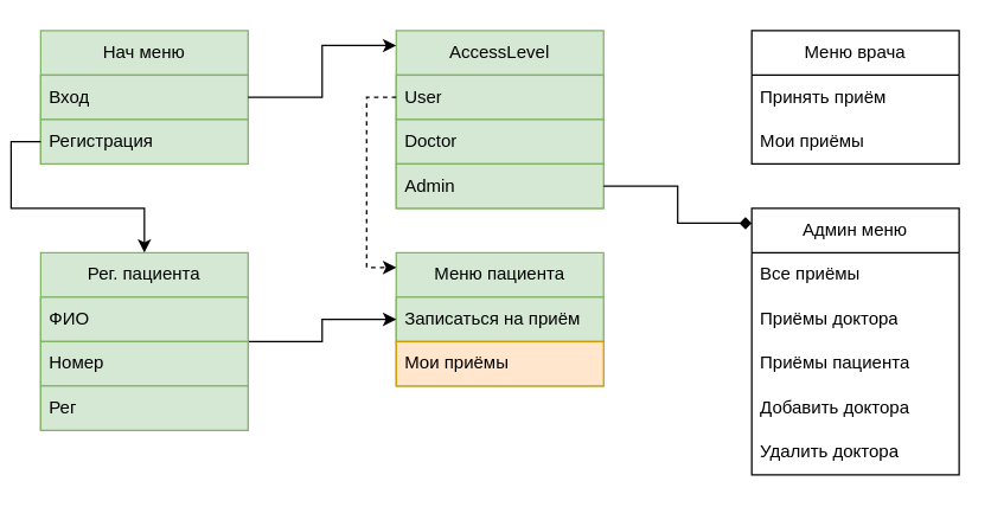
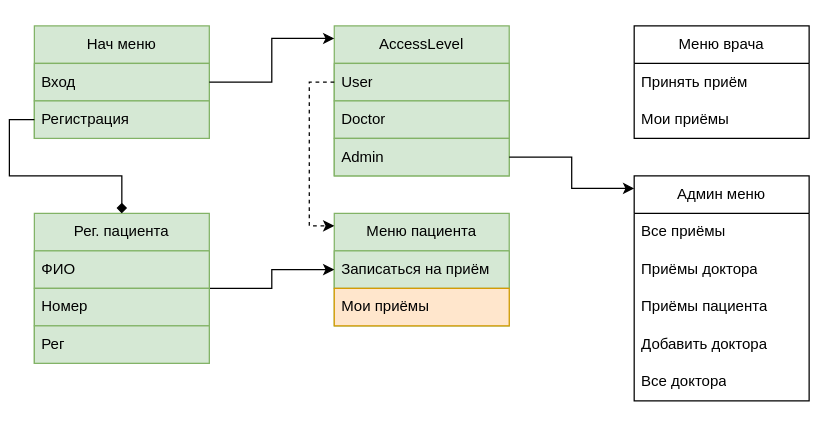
  <mxCell id="0" />
  <mxCell id="1" parent="0" />
  <mxCell id="2" value="Нач меню" style="swimlane;fontStyle=0;childLayout=stackLayout;horizontal=1;startSize=30;horizontalStack=0;resizeParent=1;resizeParentMax=0;resizeLast=0;collapsible=1;marginBottom=0;whiteSpace=wrap;html=1;fillColor=#d5e8d4;strokeColor=#82b366;" parent="1" vertex="1"><mxGeometry x="20" y="20" width="140" height="90" as="geometry" /></mxCell>
  <mxCell id="3" value="Вход" style="text;strokeColor=#82b366;fillColor=#d5e8d4;align=left;verticalAlign=middle;spacingLeft=4;spacingRight=4;overflow=hidden;points=[[0,0.5],[1,0.5]];portConstraint=eastwest;rotatable=0;whiteSpace=wrap;html=1;" parent="2" vertex="1"><mxGeometry y="30" width="140" height="30" as="geometry" /></mxCell>
  <mxCell id="4" value="Регистрация" style="text;strokeColor=#82b366;fillColor=#d5e8d4;align=left;verticalAlign=middle;spacingLeft=4;spacingRight=4;overflow=hidden;points=[[0,0.5],[1,0.5]];portConstraint=eastwest;rotatable=0;whiteSpace=wrap;html=1;" parent="2" vertex="1"><mxGeometry y="60" width="140" height="30" as="geometry" /></mxCell>
  <mxCell id="5" value="Админ меню" style="swimlane;fontStyle=0;childLayout=stackLayout;horizontal=1;startSize=30;horizontalStack=0;resizeParent=1;resizeParentMax=0;resizeLast=0;collapsible=1;marginBottom=0;whiteSpace=wrap;html=1;" parent="1" vertex="1"><mxGeometry x="500" y="140" width="140" height="180" as="geometry" /></mxCell>
  <mxCell id="6" value="Все приёмы" style="text;strokeColor=none;fillColor=none;align=left;verticalAlign=middle;spacingLeft=4;spacingRight=4;overflow=hidden;points=[[0,0.5],[1,0.5]];portConstraint=eastwest;rotatable=0;whiteSpace=wrap;html=1;" parent="5" vertex="1"><mxGeometry y="30" width="140" height="30" as="geometry" /></mxCell>
  <mxCell id="7" value="Приёмы доктора" style="text;strokeColor=none;fillColor=none;align=left;verticalAlign=middle;spacingLeft=4;spacingRight=4;overflow=hidden;points=[[0,0.5],[1,0.5]];portConstraint=eastwest;rotatable=0;whiteSpace=wrap;html=1;" parent="5" vertex="1"><mxGeometry y="60" width="140" height="30" as="geometry" /></mxCell>
  <mxCell id="8" value="Приёмы пациента" style="text;strokeColor=none;fillColor=none;align=left;verticalAlign=middle;spacingLeft=4;spacingRight=4;overflow=hidden;points=[[0,0.5],[1,0.5]];portConstraint=eastwest;rotatable=0;whiteSpace=wrap;html=1;" parent="5" vertex="1"><mxGeometry y="90" width="140" height="30" as="geometry" /></mxCell>
  <mxCell id="9" value="Добавить доктора" style="text;strokeColor=none;fillColor=none;align=left;verticalAlign=middle;spacingLeft=4;spacingRight=4;overflow=hidden;points=[[0,0.5],[1,0.5]];portConstraint=eastwest;rotatable=0;whiteSpace=wrap;html=1;" parent="5" vertex="1"><mxGeometry y="120" width="140" height="30" as="geometry" /></mxCell>
- <mxCell id="10" value="Удалить доктора" style="text;strokeColor=none;fillColor=none;align=left;verticalAlign=middle;spacingLeft=4;spacingRight=4;overflow=hidden;points=[[0,0.5],[1,0.5]];portConstraint=eastwest;rotatable=0;whiteSpace=wrap;html=1;" parent="5" vertex="1"><mxGeometry y="150" width="140" height="30" as="geometry" /></mxCell>
+ <mxCell id="10" value="Все доктора" style="text;strokeColor=none;fillColor=none;align=left;verticalAlign=middle;spacingLeft=4;spacingRight=4;overflow=hidden;points=[[0,0.5],[1,0.5]];portConstraint=eastwest;rotatable=0;whiteSpace=wrap;html=1;" parent="5" vertex="1"><mxGeometry y="150" width="140" height="30" as="geometry" /></mxCell>
  <mxCell id="11" value="Меню врача" style="swimlane;fontStyle=0;childLayout=stackLayout;horizontal=1;startSize=30;horizontalStack=0;resizeParent=1;resizeParentMax=0;resizeLast=0;collapsible=1;marginBottom=0;whiteSpace=wrap;html=1;" parent="1" vertex="1"><mxGeometry x="500" y="20" width="140" height="90" as="geometry" /></mxCell>
  <mxCell id="12" value="Принять приём" style="text;strokeColor=none;fillColor=none;align=left;verticalAlign=middle;spacingLeft=4;spacingRight=4;overflow=hidden;points=[[0,0.5],[1,0.5]];portConstraint=eastwest;rotatable=0;whiteSpace=wrap;html=1;" parent="11" vertex="1"><mxGeometry y="30" width="140" height="30" as="geometry" /></mxCell>
  <mxCell id="13" value="Мои приёмы" style="text;strokeColor=none;fillColor=none;align=left;verticalAlign=middle;spacingLeft=4;spacingRight=4;overflow=hidden;points=[[0,0.5],[1,0.5]];portConstraint=eastwest;rotatable=0;whiteSpace=wrap;html=1;" parent="11" vertex="1"><mxGeometry y="60" width="140" height="30" as="geometry" /></mxCell>
  <mxCell id="14" value="Меню пациента" style="swimlane;fontStyle=0;childLayout=stackLayout;horizontal=1;startSize=30;horizontalStack=0;resizeParent=1;resizeParentMax=0;resizeLast=0;collapsible=1;marginBottom=0;whiteSpace=wrap;html=1;fillColor=#d5e8d4;strokeColor=#82b366;" parent="1" vertex="1"><mxGeometry x="260" y="170" width="140" height="90" as="geometry" /></mxCell>
  <mxCell id="15" value="Записаться на приём" style="text;strokeColor=#82b366;fillColor=#d5e8d4;align=left;verticalAlign=middle;spacingLeft=4;spacingRight=4;overflow=hidden;points=[[0,0.5],[1,0.5]];portConstraint=eastwest;rotatable=0;whiteSpace=wrap;html=1;" parent="14" vertex="1"><mxGeometry y="30" width="140" height="30" as="geometry" /></mxCell>
  <mxCell id="16" value="Мои приёмы" style="text;align=left;verticalAlign=middle;spacingLeft=4;spacingRight=4;overflow=hidden;points=[[0,0.5],[1,0.5]];portConstraint=eastwest;rotatable=0;whiteSpace=wrap;html=1;fillColor=#ffe6cc;strokeColor=#d79b00;" parent="14" vertex="1"><mxGeometry y="60" width="140" height="30" as="geometry" /></mxCell>
  <mxCell id="17" style="edgeStyle=orthogonalEdgeStyle;rounded=0;orthogonalLoop=1;jettySize=auto;html=1;" parent="1" source="18" target="14" edge="1"><mxGeometry relative="1" as="geometry" /></mxCell>
  <mxCell id="18" value="Рег. пациента" style="swimlane;fontStyle=0;childLayout=stackLayout;horizontal=1;startSize=30;horizontalStack=0;resizeParent=1;resizeParentMax=0;resizeLast=0;collapsible=1;marginBottom=0;whiteSpace=wrap;html=1;fillColor=#d5e8d4;strokeColor=#82b366;" parent="1" vertex="1"><mxGeometry x="20" y="170" width="140" height="120" as="geometry" /></mxCell>
  <mxCell id="19" value="ФИО" style="text;strokeColor=#82b366;fillColor=#d5e8d4;align=left;verticalAlign=middle;spacingLeft=4;spacingRight=4;overflow=hidden;points=[[0,0.5],[1,0.5]];portConstraint=eastwest;rotatable=0;whiteSpace=wrap;html=1;" parent="18" vertex="1"><mxGeometry y="30" width="140" height="30" as="geometry" /></mxCell>
  <mxCell id="20" value="Номер" style="text;strokeColor=#82b366;fillColor=#d5e8d4;align=left;verticalAlign=middle;spacingLeft=4;spacingRight=4;overflow=hidden;points=[[0,0.5],[1,0.5]];portConstraint=eastwest;rotatable=0;whiteSpace=wrap;html=1;" parent="18" vertex="1"><mxGeometry y="60" width="140" height="30" as="geometry" /></mxCell>
  <mxCell id="21" value="Рег" style="text;strokeColor=#82b366;fillColor=#d5e8d4;align=left;verticalAlign=middle;spacingLeft=4;spacingRight=4;overflow=hidden;points=[[0,0.5],[1,0.5]];portConstraint=eastwest;rotatable=0;whiteSpace=wrap;html=1;" parent="18" vertex="1"><mxGeometry y="90" width="140" height="30" as="geometry" /></mxCell>
- <mxCell id="22" style="edgeStyle=orthogonalEdgeStyle;rounded=0;orthogonalLoop=1;jettySize=auto;html=1;" parent="1" source="4" target="18" edge="1"><mxGeometry relative="1" as="geometry" /></mxCell>
+ <mxCell id="22" style="edgeStyle=orthogonalEdgeStyle;rounded=0;orthogonalLoop=1;jettySize=auto;html=1;endArrow=diamond;" parent="1" source="4" target="18" edge="1"><mxGeometry relative="1" as="geometry" /></mxCell>
  <mxCell id="23" value="AccessLevel" style="swimlane;fontStyle=0;childLayout=stackLayout;horizontal=1;startSize=30;horizontalStack=0;resizeParent=1;resizeParentMax=0;resizeLast=0;collapsible=1;marginBottom=0;whiteSpace=wrap;html=1;fillColor=#d5e8d4;strokeColor=#82b366;" parent="1" vertex="1"><mxGeometry x="260" y="20" width="140" height="120" as="geometry" /></mxCell>
  <mxCell id="24" value="User" style="text;strokeColor=#82b366;fillColor=#d5e8d4;align=left;verticalAlign=middle;spacingLeft=4;spacingRight=4;overflow=hidden;points=[[0,0.5],[1,0.5]];portConstraint=eastwest;rotatable=0;whiteSpace=wrap;html=1;" parent="23" vertex="1"><mxGeometry y="30" width="140" height="30" as="geometry" /></mxCell>
  <mxCell id="25" value="Doctor" style="text;strokeColor=#82b366;fillColor=#d5e8d4;align=left;verticalAlign=middle;spacingLeft=4;spacingRight=4;overflow=hidden;points=[[0,0.5],[1,0.5]];portConstraint=eastwest;rotatable=0;whiteSpace=wrap;html=1;" parent="23" vertex="1"><mxGeometry y="60" width="140" height="30" as="geometry" /></mxCell>
  <mxCell id="26" value="Admin" style="text;strokeColor=#82b366;fillColor=#d5e8d4;align=left;verticalAlign=middle;spacingLeft=4;spacingRight=4;overflow=hidden;points=[[0,0.5],[1,0.5]];portConstraint=eastwest;rotatable=0;whiteSpace=wrap;html=1;" parent="23" vertex="1"><mxGeometry y="90" width="140" height="30" as="geometry" /></mxCell>
  <mxCell id="27" style="edgeStyle=orthogonalEdgeStyle;rounded=0;orthogonalLoop=1;jettySize=auto;html=1;" parent="1" source="3" target="23" edge="1"><mxGeometry relative="1" as="geometry"><Array as="points"><mxPoint x="210" y="65" /><mxPoint x="210" y="30" /></Array></mxGeometry></mxCell>
  <mxCell id="28" style="edgeStyle=orthogonalEdgeStyle;rounded=0;orthogonalLoop=1;jettySize=auto;html=1;dashed=1;" parent="1" source="24" target="14" edge="1"><mxGeometry relative="1" as="geometry"><Array as="points"><mxPoint x="240" y="65" /><mxPoint x="240" y="180" /></Array></mxGeometry></mxCell>
- <mxCell id="29" style="edgeStyle=orthogonalEdgeStyle;rounded=0;orthogonalLoop=1;jettySize=auto;html=1;endArrow=diamond;" parent="1" source="26" target="5" edge="1"><mxGeometry relative="1" as="geometry"><Array as="points"><mxPoint x="450" y="125" /><mxPoint x="450" y="150" /></Array></mxGeometry></mxCell>
+ <mxCell id="29" style="edgeStyle=orthogonalEdgeStyle;rounded=0;orthogonalLoop=1;jettySize=auto;html=1;" parent="1" source="26" target="5" edge="1"><mxGeometry relative="1" as="geometry"><Array as="points"><mxPoint x="450" y="125" /><mxPoint x="450" y="150" /></Array></mxGeometry></mxCell>
